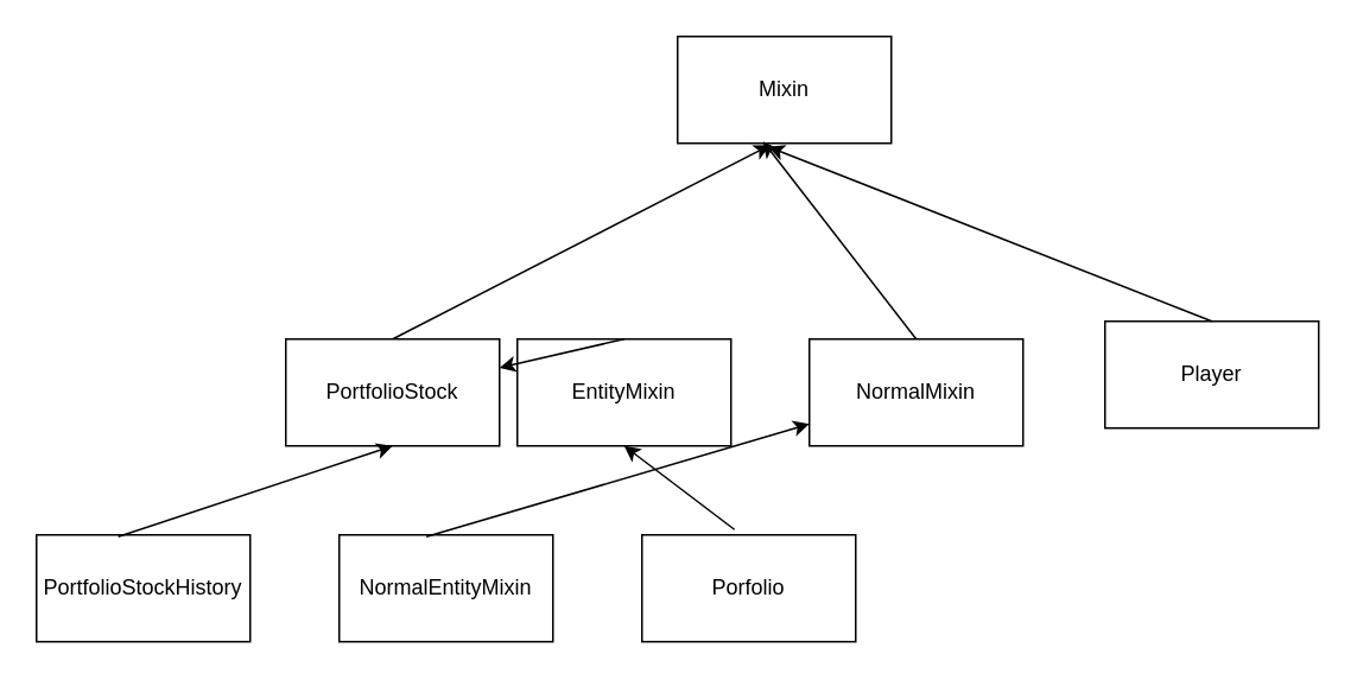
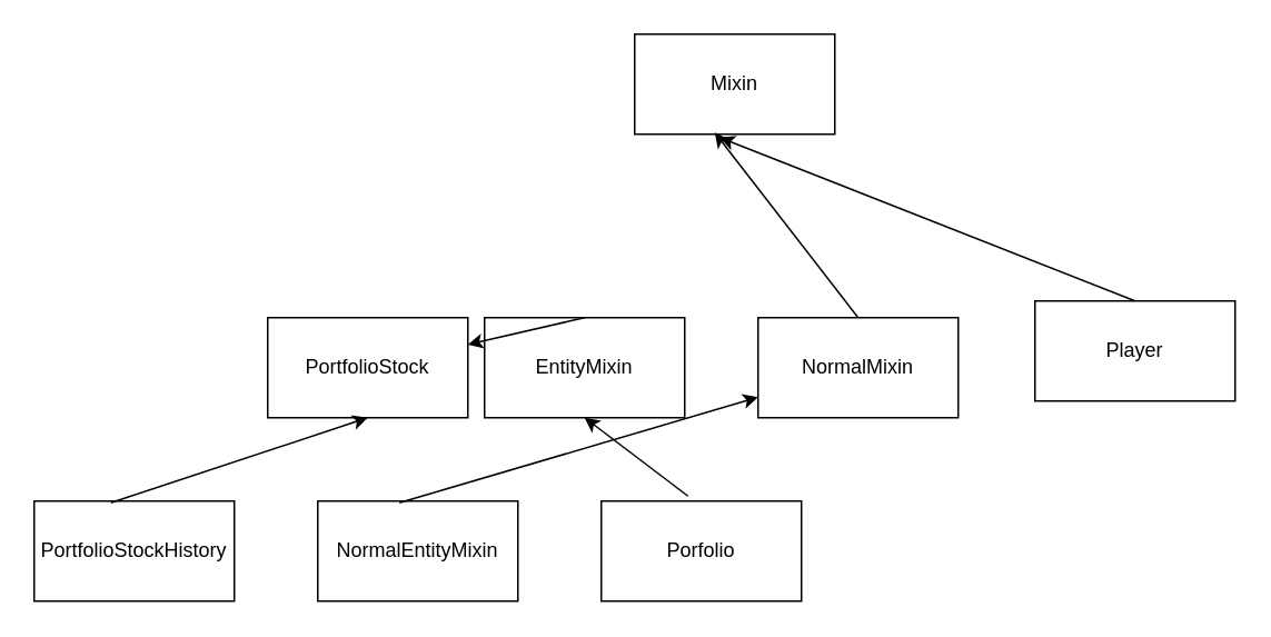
  <mxCell id="0" />
  <mxCell id="1" parent="0" />
  <mxCell id="2" value="Mixin" style="rounded=0;whiteSpace=wrap;html=1;" vertex="1" parent="1"><mxGeometry x="380" y="20" width="120" height="60" as="geometry" /></mxCell>
- <mxCell id="3" value="" style="endArrow=classic;html=1;entryX=0.433;entryY=1.017;entryDx=0;entryDy=0;entryPerimeter=0;exitX=0.5;exitY=0;exitDx=0;exitDy=0;" edge="1" parent="1" source="9" target="2"><mxGeometry width="50" height="50" relative="1" as="geometry"><mxPoint x="220" y="190" as="sourcePoint" /><mxPoint x="270" y="140" as="targetPoint" /></mxGeometry></mxCell>
  <mxCell id="4" value="NormalMixin" style="rounded=0;whiteSpace=wrap;html=1;" vertex="1" parent="1"><mxGeometry x="454" y="190" width="120" height="60" as="geometry" /></mxCell>
  <mxCell id="5" value="Player" style="rounded=0;whiteSpace=wrap;html=1;" vertex="1" parent="1"><mxGeometry x="620" y="180" width="120" height="60" as="geometry" /></mxCell>
  <mxCell id="6" value="EntityMixin" style="rounded=0;whiteSpace=wrap;html=1;" vertex="1" parent="1"><mxGeometry x="290" y="190" width="120" height="60" as="geometry" /></mxCell>
  <mxCell id="7" value="NormalEntityMixin" style="rounded=0;whiteSpace=wrap;html=1;" vertex="1" parent="1"><mxGeometry x="190" y="300" width="120" height="60" as="geometry" /></mxCell>
  <mxCell id="8" value="Porfolio" style="rounded=0;whiteSpace=wrap;html=1;" vertex="1" parent="1"><mxGeometry x="360" y="300" width="120" height="60" as="geometry" /></mxCell>
  <mxCell id="9" value="PortfolioStock" style="rounded=0;whiteSpace=wrap;html=1;" vertex="1" parent="1"><mxGeometry x="160" y="190" width="120" height="60" as="geometry" /></mxCell>
  <mxCell id="10" value="" style="endArrow=classic;html=1;exitX=0.5;exitY=0;exitDx=0;exitDy=0;" edge="1" parent="1" source="6" target="9"><mxGeometry width="50" height="50" relative="1" as="geometry"><mxPoint x="230" y="200" as="sourcePoint" /><mxPoint x="516" y="161" as="targetPoint" /></mxGeometry></mxCell>
  <mxCell id="11" value="" style="endArrow=classic;html=1;entryX=0.4;entryY=0.983;entryDx=0;entryDy=0;entryPerimeter=0;exitX=0.5;exitY=0;exitDx=0;exitDy=0;" edge="1" parent="1" source="4" target="2"><mxGeometry width="50" height="50" relative="1" as="geometry"><mxPoint x="240" y="210" as="sourcePoint" /><mxPoint x="525.96" y="171.02" as="targetPoint" /></mxGeometry></mxCell>
  <mxCell id="12" value="" style="endArrow=classic;html=1;entryX=0.425;entryY=1.033;entryDx=0;entryDy=0;entryPerimeter=0;exitX=0.5;exitY=0;exitDx=0;exitDy=0;" edge="1" parent="1" source="5" target="2"><mxGeometry width="50" height="50" relative="1" as="geometry"><mxPoint x="250" y="220" as="sourcePoint" /><mxPoint x="535.96" y="181.02" as="targetPoint" /></mxGeometry></mxCell>
  <mxCell id="13" value="" style="endArrow=classic;html=1;exitX=0.408;exitY=0.017;exitDx=0;exitDy=0;exitPerimeter=0;" edge="1" parent="1" source="7" target="4"><mxGeometry width="50" height="50" relative="1" as="geometry"><mxPoint x="260" y="230" as="sourcePoint" /><mxPoint x="545.96" y="191.02" as="targetPoint" /></mxGeometry></mxCell>
  <mxCell id="14" value="" style="endArrow=classic;html=1;entryX=0.5;entryY=1;entryDx=0;entryDy=0;exitX=0.433;exitY=-0.05;exitDx=0;exitDy=0;exitPerimeter=0;" edge="1" parent="1" source="8" target="6"><mxGeometry width="50" height="50" relative="1" as="geometry"><mxPoint x="270" y="240" as="sourcePoint" /><mxPoint x="555.96" y="201.02" as="targetPoint" /></mxGeometry></mxCell>
  <mxCell id="15" value="PortfolioStockHistory" style="rounded=0;whiteSpace=wrap;html=1;" vertex="1" parent="1"><mxGeometry x="20" y="300" width="120" height="60" as="geometry" /></mxCell>
  <mxCell id="16" value="" style="endArrow=classic;html=1;entryX=0.5;entryY=1;entryDx=0;entryDy=0;exitX=0.383;exitY=0.017;exitDx=0;exitDy=0;exitPerimeter=0;" edge="1" parent="1" source="15" target="9"><mxGeometry width="50" height="50" relative="1" as="geometry"><mxPoint x="60" y="290" as="sourcePoint" /><mxPoint x="110" y="240" as="targetPoint" /></mxGeometry></mxCell>
